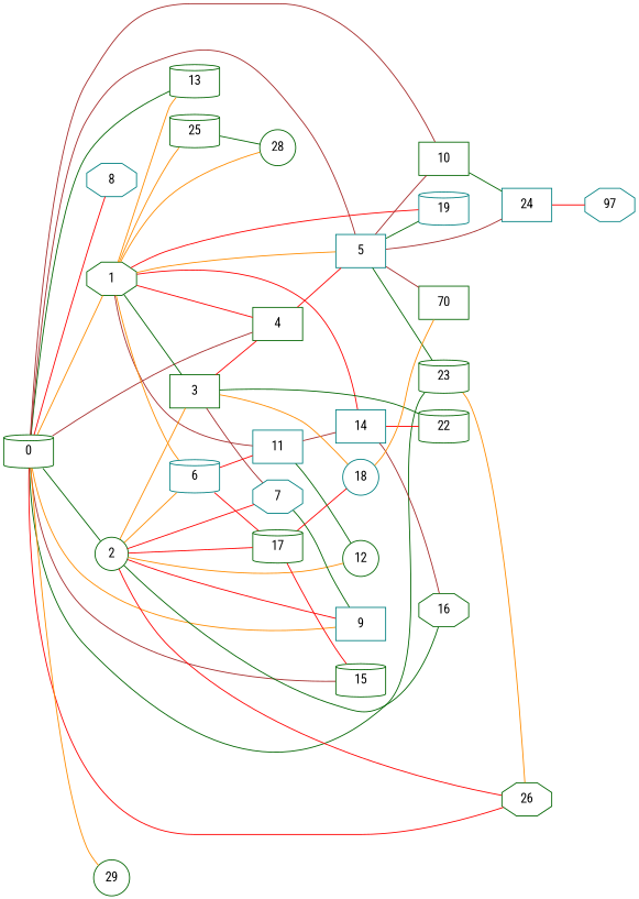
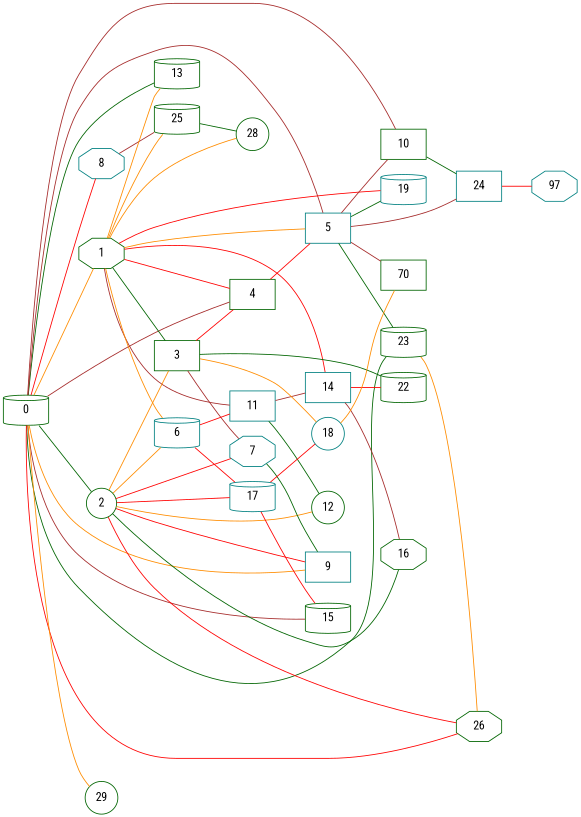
  graph {
    fontname="Roboto Condensed"
    rankdir=LR
    node [color=darkgreen fontname="Roboto Condensed" shape=cylinder]
    edge [color=red fontname="Roboto Condensed"]
    8 [color=teal shape=octagon]
    25
    28 [shape=circle]
    0
    9 [color=teal shape=box]
    1 [shape=octagon]
    10 [shape=box]
    2 [shape=circle]
    4 [shape=box]
    13
    5 [color=teal shape=box]
    15
    23
    26 [shape=octagon]
    29 [shape=circle]
    19 [color=teal]
    11 [color=teal shape=box]
    3 [shape=box]
    14 [color=teal shape=box]
    6 [color=teal]
    24 [color=teal shape=box]
    16 [shape=octagon]
    7 [color=teal shape=octagon]
-   17
+   17 [color=teal]
    12 [shape=circle]
    n26 [label=70 shape=box]
    18 [color=teal shape=circle]
    22
    n29 [color=teal label=97 shape=octagon]
+   8 -- 25 [color=brown]
    25 -- 28 [color=darkgreen]
    0 -- 8
    0 -- 9 [color=darkorange]
    0 -- 1 [color=darkorange]
    0 -- 10 [color=brown]
    0 -- 2 [color=darkgreen]
    0 -- 4 [color=brown]
    0 -- 13 [color=darkgreen]
    0 -- 5 [color=brown]
    0 -- 15 [color=brown]
    0 -- 23 [color=darkgreen]
    0 -- 26
    0 -- 29 [color=darkorange]
    1 -- 25 [color=darkorange]
    1 -- 28 [color=darkorange]
    1 -- 4
    1 -- 13 [color=darkorange]
    1 -- 5 [color=darkorange]
    1 -- 19
    1 -- 11 [color=brown]
    1 -- 3 [color=darkgreen]
    1 -- 14
    1 -- 6 [color=darkorange]
    10 -- 24 [color=darkgreen]
    2 -- 9
    2 -- 26
    2 -- 3 [color=darkorange]
    2 -- 6 [color=darkorange]
    2 -- 16 [color=darkgreen]
    2 -- 7
    2 -- 17
    2 -- 12 [color=darkorange]
    4 -- 5
    5 -- 10 [color=brown]
    5 -- 23 [color=darkgreen]
    5 -- 19 [color=darkgreen]
    5 -- 24 [color=brown]
    5 -- n26 [color=brown]
    23 -- 26 [color=darkorange]
    11 -- 14 [color=brown]
    11 -- 12 [color=darkgreen]
    3 -- 4
    3 -- 7 [color=brown]
    3 -- 18 [color=darkorange]
    3 -- 22 [color=darkgreen]
    14 -- 16 [color=brown]
    14 -- 22
    6 -- 11
    6 -- 17
    24 -- n29
    7 -- 9 [color=darkgreen]
    17 -- 15
    17 -- 18
    18 -- n26 [color=darkorange]
  }
